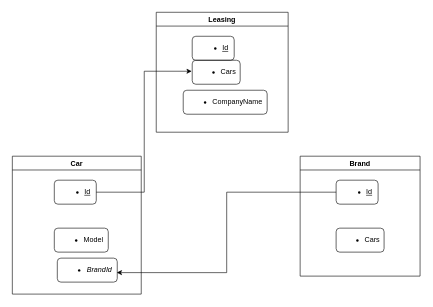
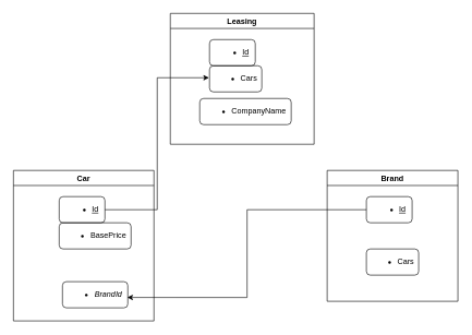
  <mxCell id="0" />
  <mxCell id="1" parent="0" />
  <mxCell id="2" value="Car" style="swimlane;" vertex="1" parent="1"><mxGeometry x="20" y="260" width="215" height="230" as="geometry" /></mxCell>
  <mxCell id="3" value="&lt;ul&gt;&lt;li style=&quot;text-align: left&quot;&gt;&lt;i&gt;BrandId&lt;/i&gt;&lt;/li&gt;&lt;/ul&gt;" style="text;html=1;align=center;verticalAlign=middle;resizable=0;points=[];autosize=1;rounded=1;strokeColor=default;" vertex="1" parent="2"><mxGeometry x="75" y="170" width="100" height="40" as="geometry" /></mxCell>
- <mxCell id="4" value="&lt;ul&gt;&lt;li style=&quot;text-align: left&quot;&gt;Model&lt;/li&gt;&lt;/ul&gt;" style="text;html=1;align=center;verticalAlign=middle;resizable=0;points=[];autosize=1;strokeColor=default;fillColor=none;rounded=1;" vertex="1" parent="2"><mxGeometry x="70" y="120" width="90" height="40" as="geometry" /></mxCell>
  <mxCell id="5" value="&lt;ul&gt;&lt;li style=&quot;text-align: left&quot;&gt;&lt;u&gt;Id&lt;/u&gt;&lt;/li&gt;&lt;/ul&gt;" style="text;html=1;align=center;verticalAlign=middle;resizable=0;points=[];autosize=1;strokeColor=default;fillColor=none;rounded=1;" vertex="1" parent="2"><mxGeometry x="70" y="40" width="70" height="40" as="geometry" /></mxCell>
+ <mxCell id="6" value="&lt;ul&gt;&lt;li style=&quot;text-align: left&quot;&gt;BasePrice&lt;/li&gt;&lt;/ul&gt;" style="text;html=1;align=center;verticalAlign=middle;resizable=0;points=[];autosize=1;strokeColor=default;fillColor=none;rounded=1;" vertex="1" parent="2"><mxGeometry x="70" y="80" width="110" height="40" as="geometry" /></mxCell>
  <mxCell id="7" value="Leasing" style="swimlane;" vertex="1" parent="1"><mxGeometry x="260" y="20" width="220" height="200" as="geometry" /></mxCell>
  <mxCell id="8" value="&lt;ul style=&quot;text-align: left&quot;&gt;&lt;li&gt;CompanyName&lt;/li&gt;&lt;/ul&gt;" style="text;html=1;align=center;verticalAlign=middle;resizable=0;points=[];autosize=1;strokeColor=default;fillColor=none;rounded=1;" vertex="1" parent="7"><mxGeometry x="45" y="130" width="140" height="40" as="geometry" /></mxCell>
  <mxCell id="9" value="&lt;ul style=&quot;text-align: left&quot;&gt;&lt;li&gt;&lt;u&gt;Id&lt;/u&gt;&lt;/li&gt;&lt;/ul&gt;" style="text;html=1;align=center;verticalAlign=middle;resizable=0;points=[];autosize=1;strokeColor=default;fillColor=none;rounded=1;" vertex="1" parent="7"><mxGeometry x="60" y="40" width="70" height="40" as="geometry" /></mxCell>
  <mxCell id="10" value="&lt;ul style=&quot;text-align: left&quot;&gt;&lt;li&gt;Cars&lt;/li&gt;&lt;/ul&gt;" style="text;html=1;align=center;verticalAlign=middle;resizable=0;points=[];autosize=1;strokeColor=default;fillColor=none;glass=0;rounded=1;" vertex="1" parent="7"><mxGeometry x="60" y="80" width="80" height="40" as="geometry" /></mxCell>
  <mxCell id="11" value="Brand" style="swimlane;fontStyle=1" vertex="1" parent="1"><mxGeometry x="500" y="260" width="200" height="200" as="geometry" /></mxCell>
  <mxCell id="12" value="&lt;ul style=&quot;text-align: left&quot;&gt;&lt;li&gt;Cars&lt;/li&gt;&lt;/ul&gt;" style="text;html=1;align=center;verticalAlign=middle;resizable=0;points=[];autosize=1;strokeColor=default;fillColor=none;rounded=1;" vertex="1" parent="11"><mxGeometry x="60" y="120" width="80" height="40" as="geometry" /></mxCell>
  <mxCell id="13" value="&lt;ul style=&quot;text-align: left&quot;&gt;&lt;li&gt;&lt;u&gt;Id&lt;/u&gt;&lt;/li&gt;&lt;/ul&gt;" style="text;html=1;align=center;verticalAlign=middle;resizable=0;points=[];autosize=1;strokeColor=default;fillColor=none;rounded=1;" vertex="1" parent="11"><mxGeometry x="60" y="40" width="70" height="40" as="geometry" /></mxCell>
  <mxCell id="14" style="edgeStyle=orthogonalEdgeStyle;rounded=0;orthogonalLoop=1;jettySize=auto;html=1;entryX=-0.01;entryY=0.458;entryDx=0;entryDy=0;entryPerimeter=0;" edge="1" parent="1" source="5" target="10"><mxGeometry relative="1" as="geometry" /></mxCell>
  <mxCell id="15" style="edgeStyle=orthogonalEdgeStyle;rounded=0;orthogonalLoop=1;jettySize=auto;html=1;entryX=0.992;entryY=0.604;entryDx=0;entryDy=0;entryPerimeter=0;" edge="1" parent="1" source="13" target="3"><mxGeometry relative="1" as="geometry" /></mxCell>
